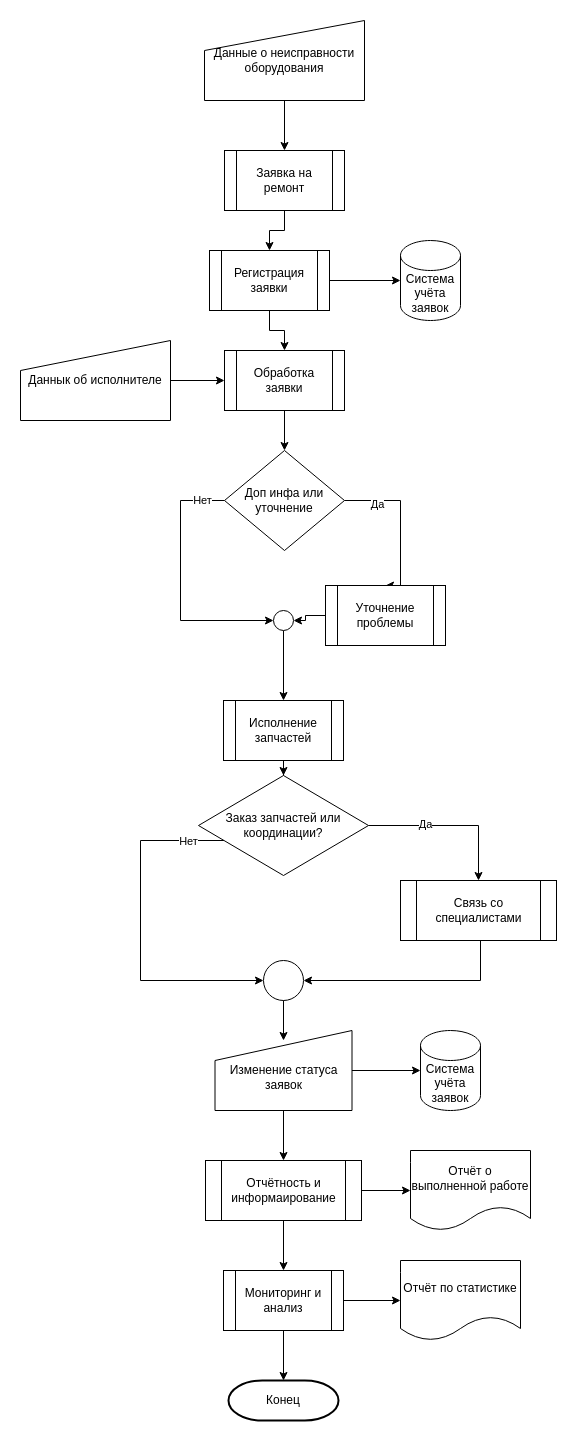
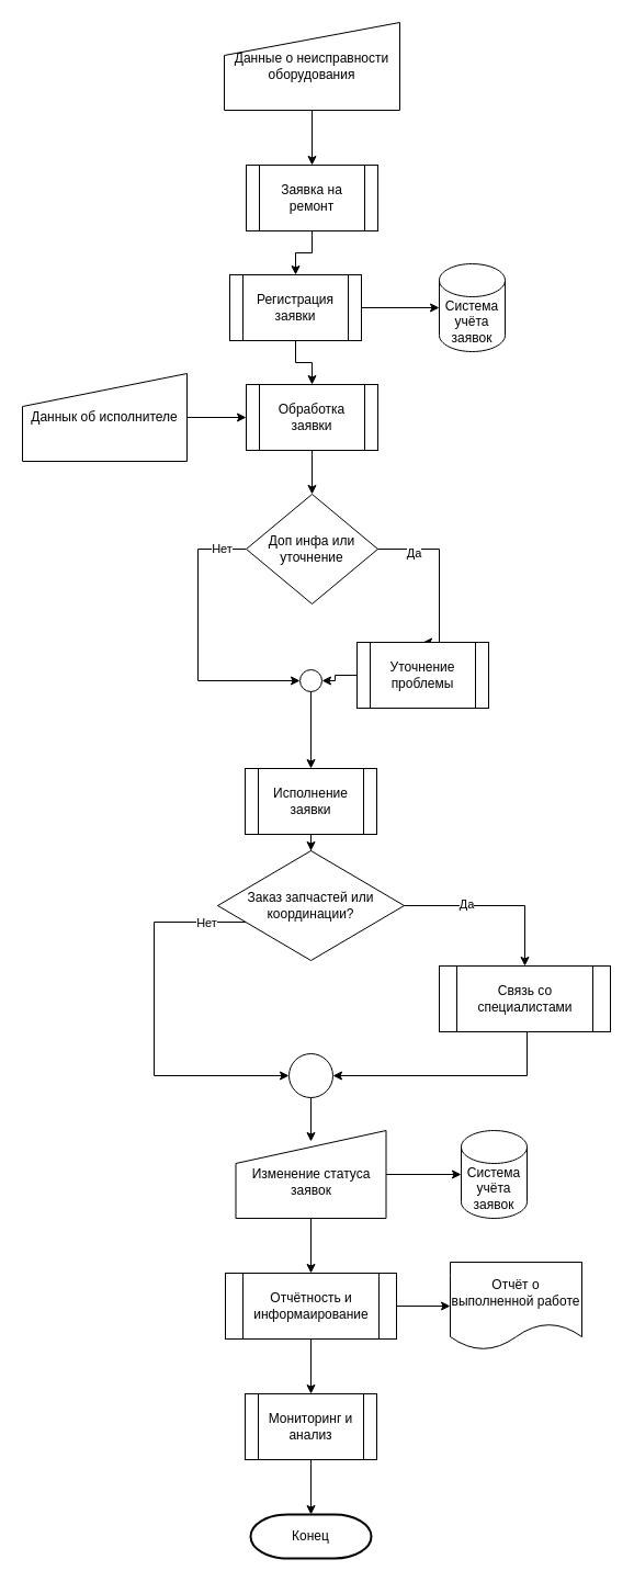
  <mxCell id="0" />
  <mxCell id="1" parent="0" />
  <mxCell id="2" style="edgeStyle=orthogonalEdgeStyle;rounded=0;orthogonalLoop=1;jettySize=auto;html=1;entryX=0.5;entryY=0;entryDx=0;entryDy=0;" edge="1" parent="1" source="3" target="5"><mxGeometry relative="1" as="geometry" /></mxCell>
  <mxCell id="3" value="Заявка на ремонт" style="shape=process;whiteSpace=wrap;html=1;backgroundOutline=1;" vertex="1" parent="1"><mxGeometry x="224" y="150" width="120" height="60" as="geometry" /></mxCell>
  <mxCell id="4" style="edgeStyle=orthogonalEdgeStyle;rounded=0;orthogonalLoop=1;jettySize=auto;html=1;entryX=0.5;entryY=0;entryDx=0;entryDy=0;" edge="1" parent="1" source="5" target="7"><mxGeometry relative="1" as="geometry" /></mxCell>
  <mxCell id="5" value="Регистрация заявки" style="shape=process;whiteSpace=wrap;html=1;backgroundOutline=1;" vertex="1" parent="1"><mxGeometry x="209" y="250" width="120" height="60" as="geometry" /></mxCell>
  <mxCell id="6" style="edgeStyle=orthogonalEdgeStyle;rounded=0;orthogonalLoop=1;jettySize=auto;html=1;entryX=0.5;entryY=0;entryDx=0;entryDy=0;" edge="1" parent="1" source="7" target="27"><mxGeometry relative="1" as="geometry" /></mxCell>
  <mxCell id="7" value="Обработка заявки" style="shape=process;whiteSpace=wrap;html=1;backgroundOutline=1;" vertex="1" parent="1"><mxGeometry x="224" y="350" width="120" height="60" as="geometry" /></mxCell>
  <mxCell id="8" style="edgeStyle=orthogonalEdgeStyle;rounded=0;orthogonalLoop=1;jettySize=auto;html=1;entryX=0.5;entryY=0;entryDx=0;entryDy=0;" edge="1" parent="1" source="9" target="36"><mxGeometry relative="1" as="geometry" /></mxCell>
- <mxCell id="9" value="Исполнение запчастей" style="shape=process;whiteSpace=wrap;html=1;backgroundOutline=1;" vertex="1" parent="1"><mxGeometry x="223" y="700" width="120" height="60" as="geometry" /></mxCell>
+ <mxCell id="9" value="Исполнение заявки" style="shape=process;whiteSpace=wrap;html=1;backgroundOutline=1;" vertex="1" parent="1"><mxGeometry x="223" y="700" width="120" height="60" as="geometry" /></mxCell>
  <mxCell id="10" style="edgeStyle=orthogonalEdgeStyle;rounded=0;orthogonalLoop=1;jettySize=auto;html=1;entryX=0;entryY=0.5;entryDx=0;entryDy=0;" edge="1" parent="1" source="12" target="45"><mxGeometry relative="1" as="geometry" /></mxCell>
  <mxCell id="11" value="" style="edgeStyle=orthogonalEdgeStyle;rounded=0;orthogonalLoop=1;jettySize=auto;html=1;" edge="1" parent="1" source="12" target="15"><mxGeometry relative="1" as="geometry" /></mxCell>
  <mxCell id="12" value="Отчётность и информаирование" style="shape=process;whiteSpace=wrap;html=1;backgroundOutline=1;" vertex="1" parent="1"><mxGeometry x="205" y="1160" width="156" height="60" as="geometry" /></mxCell>
  <mxCell id="13" value="" style="edgeStyle=orthogonalEdgeStyle;rounded=0;orthogonalLoop=1;jettySize=auto;html=1;" edge="1" parent="1" source="15" target="16"><mxGeometry relative="1" as="geometry" /></mxCell>
- <mxCell id="14" style="edgeStyle=orthogonalEdgeStyle;rounded=0;orthogonalLoop=1;jettySize=auto;html=1;entryX=0;entryY=0.5;entryDx=0;entryDy=0;" edge="1" parent="1" source="15" target="46"><mxGeometry relative="1" as="geometry" /></mxCell>
  <mxCell id="15" value="Мониторинг и анализ" style="shape=process;whiteSpace=wrap;html=1;backgroundOutline=1;" vertex="1" parent="1"><mxGeometry x="223" y="1270" width="120" height="60" as="geometry" /></mxCell>
  <mxCell id="16" value="Конец" style="strokeWidth=2;html=1;shape=mxgraph.flowchart.terminator;whiteSpace=wrap;" vertex="1" parent="1"><mxGeometry x="228" y="1380" width="110" height="40" as="geometry" /></mxCell>
  <mxCell id="17" style="edgeStyle=orthogonalEdgeStyle;rounded=0;orthogonalLoop=1;jettySize=auto;html=1;entryX=0.5;entryY=0;entryDx=0;entryDy=0;" edge="1" parent="1" source="18" target="3"><mxGeometry relative="1" as="geometry" /></mxCell>
  <mxCell id="18" value="Данные о неисправности оборудования" style="shape=manualInput;whiteSpace=wrap;html=1;" vertex="1" parent="1"><mxGeometry x="204" y="20" width="160" height="80" as="geometry" /></mxCell>
  <mxCell id="19" value="Система учёта заявок" style="shape=cylinder3;whiteSpace=wrap;html=1;boundedLbl=1;backgroundOutline=1;size=15;" vertex="1" parent="1"><mxGeometry x="400" y="240" width="60" height="80" as="geometry" /></mxCell>
  <mxCell id="20" style="edgeStyle=orthogonalEdgeStyle;rounded=0;orthogonalLoop=1;jettySize=auto;html=1;entryX=0;entryY=0.5;entryDx=0;entryDy=0;entryPerimeter=0;" edge="1" parent="1" source="5" target="19"><mxGeometry relative="1" as="geometry" /></mxCell>
  <mxCell id="21" value="" style="edgeStyle=orthogonalEdgeStyle;rounded=0;orthogonalLoop=1;jettySize=auto;html=1;" edge="1" parent="1" source="22" target="7"><mxGeometry relative="1" as="geometry" /></mxCell>
  <mxCell id="22" value="Даннык об исполнителе" style="shape=manualInput;whiteSpace=wrap;html=1;" vertex="1" parent="1"><mxGeometry x="20" y="340" width="150" height="80" as="geometry" /></mxCell>
  <mxCell id="23" style="edgeStyle=orthogonalEdgeStyle;rounded=0;orthogonalLoop=1;jettySize=auto;html=1;entryX=0.5;entryY=0;entryDx=0;entryDy=0;" edge="1" parent="1" source="27" target="29"><mxGeometry relative="1" as="geometry"><Array as="points"><mxPoint x="400" y="500" /></Array></mxGeometry></mxCell>
  <mxCell id="24" value="Да" style="edgeLabel;html=1;align=center;verticalAlign=middle;resizable=0;points=[];" vertex="1" connectable="0" parent="23"><mxGeometry x="-0.589" y="-3" relative="1" as="geometry"><mxPoint as="offset" /></mxGeometry></mxCell>
  <mxCell id="25" style="edgeStyle=orthogonalEdgeStyle;rounded=0;orthogonalLoop=1;jettySize=auto;html=1;entryX=0;entryY=0.5;entryDx=0;entryDy=0;" edge="1" parent="1" source="27" target="31"><mxGeometry relative="1" as="geometry"><mxPoint x="260" y="620" as="targetPoint" /><Array as="points"><mxPoint x="180" y="500" /><mxPoint x="180" y="620" /></Array></mxGeometry></mxCell>
  <mxCell id="26" value="Нет" style="edgeLabel;html=1;align=center;verticalAlign=middle;resizable=0;points=[];" vertex="1" connectable="0" parent="25"><mxGeometry x="-0.823" y="-1" relative="1" as="geometry"><mxPoint as="offset" /></mxGeometry></mxCell>
  <mxCell id="27" value="Доп инфа или уточнение" style="rhombus;whiteSpace=wrap;html=1;" vertex="1" parent="1"><mxGeometry x="224" y="450" width="120" height="100" as="geometry" /></mxCell>
  <mxCell id="28" style="edgeStyle=orthogonalEdgeStyle;rounded=0;orthogonalLoop=1;jettySize=auto;html=1;entryX=1;entryY=0.5;entryDx=0;entryDy=0;" edge="1" parent="1" source="29" target="31"><mxGeometry relative="1" as="geometry"><mxPoint x="300" y="620" as="targetPoint" /></mxGeometry></mxCell>
  <mxCell id="29" value="Уточнение проблемы" style="shape=process;whiteSpace=wrap;html=1;backgroundOutline=1;" vertex="1" parent="1"><mxGeometry x="325" y="585" width="120" height="60" as="geometry" /></mxCell>
  <mxCell id="30" style="edgeStyle=orthogonalEdgeStyle;rounded=0;orthogonalLoop=1;jettySize=auto;html=1;entryX=0.5;entryY=0;entryDx=0;entryDy=0;" edge="1" parent="1" source="31" target="9"><mxGeometry relative="1" as="geometry" /></mxCell>
  <mxCell id="31" value="" style="ellipse;whiteSpace=wrap;html=1;aspect=fixed;" vertex="1" parent="1"><mxGeometry x="273" y="610" width="20" height="20" as="geometry" /></mxCell>
  <mxCell id="32" style="edgeStyle=orthogonalEdgeStyle;rounded=0;orthogonalLoop=1;jettySize=auto;html=1;entryX=0.5;entryY=0;entryDx=0;entryDy=0;" edge="1" parent="1" source="36" target="38"><mxGeometry relative="1" as="geometry" /></mxCell>
  <mxCell id="33" value="Да" style="edgeLabel;html=1;align=center;verticalAlign=middle;resizable=0;points=[];" vertex="1" connectable="0" parent="32"><mxGeometry x="-0.32" y="2" relative="1" as="geometry"><mxPoint as="offset" /></mxGeometry></mxCell>
  <mxCell id="34" style="edgeStyle=orthogonalEdgeStyle;rounded=0;orthogonalLoop=1;jettySize=auto;html=1;entryX=0;entryY=0.5;entryDx=0;entryDy=0;" edge="1" parent="1" source="36" target="39"><mxGeometry relative="1" as="geometry"><Array as="points"><mxPoint x="140" y="840" /><mxPoint x="140" y="980" /></Array></mxGeometry></mxCell>
  <mxCell id="35" value="Нет" style="edgeLabel;html=1;align=center;verticalAlign=middle;resizable=0;points=[];" vertex="1" connectable="0" parent="34"><mxGeometry x="-0.794" y="2" relative="1" as="geometry"><mxPoint y="-2" as="offset" /></mxGeometry></mxCell>
  <mxCell id="36" value="Заказ запчастей или координации?" style="rhombus;whiteSpace=wrap;html=1;" vertex="1" parent="1"><mxGeometry x="198" y="775" width="170" height="100" as="geometry" /></mxCell>
  <mxCell id="37" style="edgeStyle=orthogonalEdgeStyle;rounded=0;orthogonalLoop=1;jettySize=auto;html=1;entryX=1;entryY=0.5;entryDx=0;entryDy=0;" edge="1" parent="1" source="38" target="39"><mxGeometry relative="1" as="geometry"><Array as="points"><mxPoint x="480" y="980" /></Array></mxGeometry></mxCell>
  <mxCell id="38" value="Связь со специалистами" style="shape=process;whiteSpace=wrap;html=1;backgroundOutline=1;" vertex="1" parent="1"><mxGeometry x="400" y="880" width="156" height="60" as="geometry" /></mxCell>
  <mxCell id="39" value="" style="ellipse;whiteSpace=wrap;html=1;aspect=fixed;" vertex="1" parent="1"><mxGeometry x="263" y="960" width="40" height="40" as="geometry" /></mxCell>
  <mxCell id="40" style="edgeStyle=orthogonalEdgeStyle;rounded=0;orthogonalLoop=1;jettySize=auto;html=1;entryX=0.5;entryY=0;entryDx=0;entryDy=0;" edge="1" parent="1" source="41" target="12"><mxGeometry relative="1" as="geometry" /></mxCell>
  <mxCell id="41" value="&lt;div&gt;&lt;br&gt;&lt;/div&gt;Изменение статуса заявок" style="shape=manualInput;whiteSpace=wrap;html=1;" vertex="1" parent="1"><mxGeometry x="214.5" y="1030" width="137" height="80" as="geometry" /></mxCell>
  <mxCell id="42" style="edgeStyle=orthogonalEdgeStyle;rounded=0;orthogonalLoop=1;jettySize=auto;html=1;entryX=0.5;entryY=0.125;entryDx=0;entryDy=0;entryPerimeter=0;" edge="1" parent="1" source="39" target="41"><mxGeometry relative="1" as="geometry" /></mxCell>
  <mxCell id="43" value="Система учёта заявок" style="shape=cylinder3;whiteSpace=wrap;html=1;boundedLbl=1;backgroundOutline=1;size=15;" vertex="1" parent="1"><mxGeometry x="420" y="1030" width="60" height="80" as="geometry" /></mxCell>
  <mxCell id="44" style="edgeStyle=orthogonalEdgeStyle;rounded=0;orthogonalLoop=1;jettySize=auto;html=1;entryX=0;entryY=0.5;entryDx=0;entryDy=0;entryPerimeter=0;" edge="1" parent="1" source="41" target="43"><mxGeometry relative="1" as="geometry" /></mxCell>
  <mxCell id="45" value="Отчёт о выполненной работе" style="shape=document;whiteSpace=wrap;html=1;boundedLbl=1;" vertex="1" parent="1"><mxGeometry x="410" y="1150" width="120" height="80" as="geometry" /></mxCell>
- <mxCell id="46" value="Отчёт по статистике" style="shape=document;whiteSpace=wrap;html=1;boundedLbl=1;" vertex="1" parent="1"><mxGeometry x="400" y="1260" width="120" height="80" as="geometry" /></mxCell>
